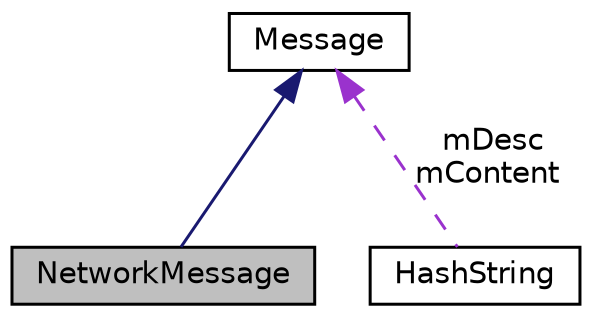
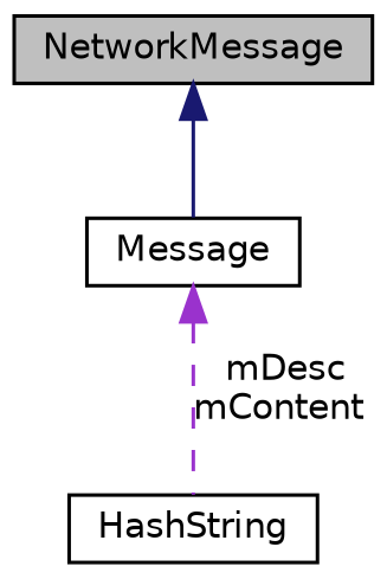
  digraph {
    node [color=black fillcolor=white fontname=Helvetica fontsize=10 shape=record style=filled]
    edge [dir=back fontname=Helvetica fontsize=10 labelfontname=Helvetica labelfontsize=10]
    n1 [fillcolor=grey75 fontcolor=black height=0.2 label=NetworkMessage width=0.4]
    n2 [height=0.2 label=Message width=0.4]
    n3 [height=0.2 label=HashString width=0.4]
-   n2 -> n1 [color=midnightblue style=solid]
+   n1 -> n2 [color=midnightblue style=solid]
    n2 -> n3 [color=darkorchid3 label=" mDesc\nmContent" style=dashed]
  }
